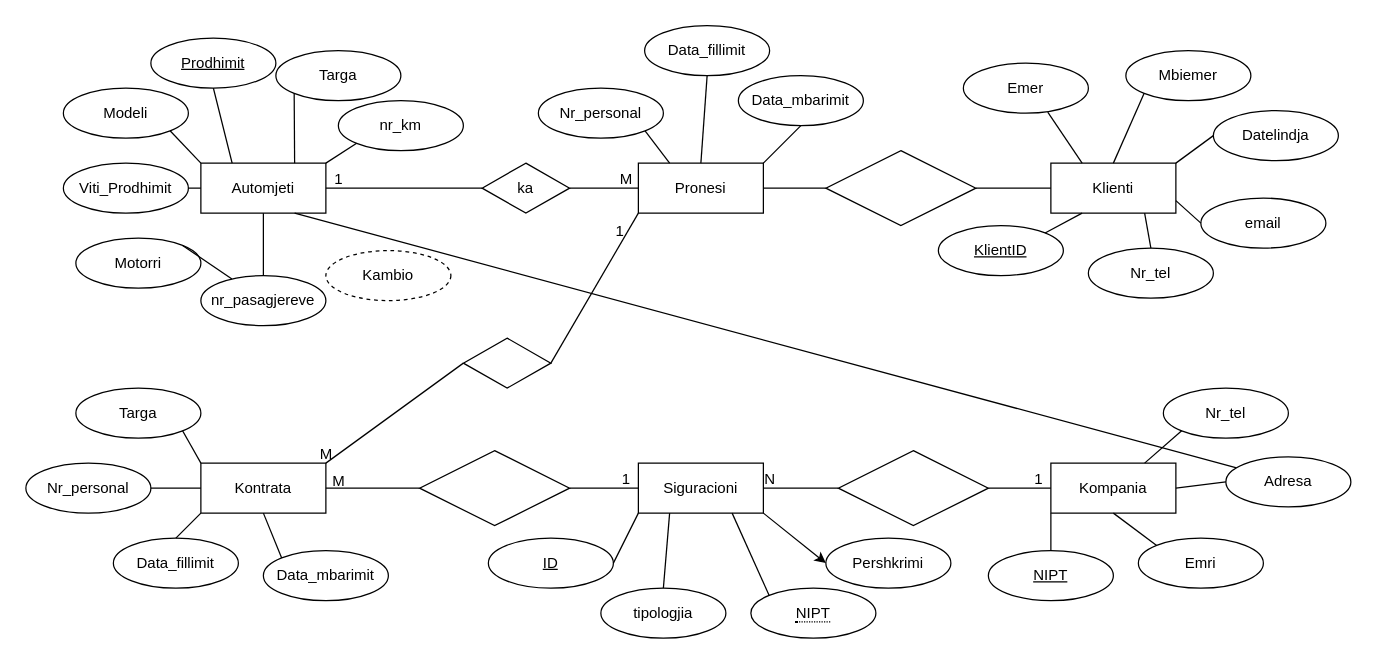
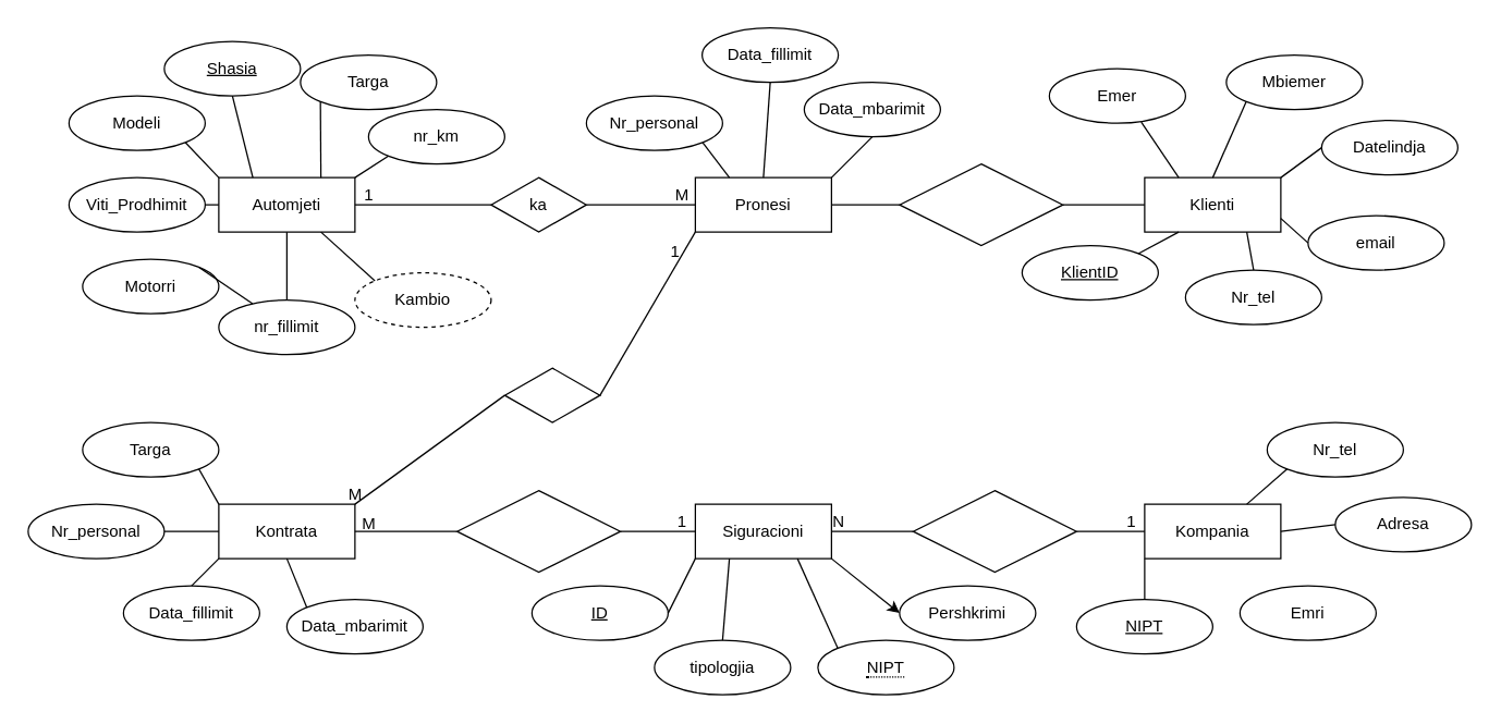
  <mxCell id="0" />
  <mxCell id="1" parent="0" />
  <mxCell id="2" value="Pronesi" style="whiteSpace=wrap;html=1;align=center;" vertex="1" parent="1"><mxGeometry x="510" y="130" width="100" height="40" as="geometry" /></mxCell>
  <mxCell id="3" value="Automjeti" style="whiteSpace=wrap;html=1;align=center;" vertex="1" parent="1"><mxGeometry x="160" y="130" width="100" height="40" as="geometry" /></mxCell>
  <mxCell id="4" value="Klienti" style="whiteSpace=wrap;html=1;align=center;" vertex="1" parent="1"><mxGeometry x="840" y="130" width="100" height="40" as="geometry" /></mxCell>
  <mxCell id="5" value="Siguracioni" style="whiteSpace=wrap;html=1;align=center;" vertex="1" parent="1"><mxGeometry x="510" y="370" width="100" height="40" as="geometry" /></mxCell>
  <mxCell id="6" value="Kontrata" style="whiteSpace=wrap;html=1;align=center;" vertex="1" parent="1"><mxGeometry x="160" y="370" width="100" height="40" as="geometry" /></mxCell>
  <mxCell id="7" value="Kompania" style="whiteSpace=wrap;html=1;align=center;" vertex="1" parent="1"><mxGeometry x="840" y="370" width="100" height="40" as="geometry" /></mxCell>
- <mxCell id="8" value="Prodhimit" style="ellipse;whiteSpace=wrap;html=1;align=center;fontStyle=4;" vertex="1" parent="1"><mxGeometry y="30" width="100" height="40" as="geometry" x="120" /></mxCell>
+ <mxCell id="8" value="Shasia" style="ellipse;whiteSpace=wrap;html=1;align=center;fontStyle=4;" vertex="1" parent="1"><mxGeometry y="30" width="100" height="40" as="geometry" x="120" /></mxCell>
  <mxCell id="9" value="Targa" style="ellipse;whiteSpace=wrap;html=1;align=center;" vertex="1" parent="1"><mxGeometry x="220" y="40" width="100" height="40" as="geometry" /></mxCell>
  <mxCell id="10" value="Nr_personal" style="ellipse;whiteSpace=wrap;html=1;align=center;" vertex="1" parent="1"><mxGeometry x="20" y="370" width="100" height="40" as="geometry" /></mxCell>
  <mxCell id="11" value="Targa" style="ellipse;whiteSpace=wrap;html=1;align=center;" vertex="1" parent="1"><mxGeometry x="60" y="310" width="100" height="40" as="geometry" /></mxCell>
  <mxCell id="12" value="nr_km" style="ellipse;whiteSpace=wrap;html=1;align=center;" vertex="1" parent="1"><mxGeometry x="270" y="80" width="100" height="40" as="geometry" /></mxCell>
  <mxCell id="13" value="Kambio" style="ellipse;whiteSpace=wrap;html=1;align=center;dashed=1;" vertex="1" parent="1"><mxGeometry x="260" y="200" width="100" height="40" as="geometry" /></mxCell>
  <mxCell id="14" value="Motorri" style="ellipse;whiteSpace=wrap;html=1;align=center;" vertex="1" parent="1"><mxGeometry x="60" y="190" width="100" height="40" as="geometry" /></mxCell>
- <mxCell id="15" value="nr_pasagjereve" style="ellipse;whiteSpace=wrap;html=1;align=center;" vertex="1" parent="1"><mxGeometry x="160" y="220" width="100" height="40" as="geometry" /></mxCell>
+ <mxCell id="15" value="nr_fillimit" style="ellipse;whiteSpace=wrap;html=1;align=center;" vertex="1" parent="1"><mxGeometry x="160" y="220" width="100" height="40" as="geometry" /></mxCell>
  <mxCell id="16" value="Viti_Prodhimit" style="ellipse;whiteSpace=wrap;html=1;align=center;" vertex="1" parent="1"><mxGeometry x="50" y="130" width="100" height="40" as="geometry" /></mxCell>
  <mxCell id="17" value="Modeli" style="ellipse;whiteSpace=wrap;html=1;align=center;" vertex="1" parent="1"><mxGeometry x="50" y="70" width="100" height="40" as="geometry" /></mxCell>
- <mxCell id="18" value="ka" style="shape=rhombus;perimeter=rhombusPerimeter;whiteSpace=wrap;html=1;align=center;" vertex="1" parent="1"><mxGeometry x="385" y="130" width="70" height="40" as="geometry" /></mxCell>
+ <mxCell id="18" value="ka" style="shape=rhombus;perimeter=rhombusPerimeter;whiteSpace=wrap;html=1;align=center;" vertex="1" parent="1"><mxGeometry x="360" y="130" width="70" height="40" as="geometry" /></mxCell>
  <mxCell id="19" value="" style="endArrow=none;html=1;rounded=0;exitX=1;exitY=0.5;exitDx=0;exitDy=0;entryX=0;entryY=0.5;entryDx=0;entryDy=0;" edge="1" parent="1" source="3" target="18"><mxGeometry relative="1" as="geometry"><mxPoint x="290" y="150" as="sourcePoint" /><mxPoint x="370" y="150" as="targetPoint" /></mxGeometry></mxCell>
  <mxCell id="20" value="" style="endArrow=none;html=1;rounded=0;exitX=1;exitY=0.5;exitDx=0;exitDy=0;entryX=0;entryY=0.5;entryDx=0;entryDy=0;" edge="1" parent="1" source="18" target="2"><mxGeometry relative="1" as="geometry"><mxPoint x="430" y="160" as="sourcePoint" /><mxPoint x="590" y="160" as="targetPoint" /></mxGeometry></mxCell>
  <mxCell id="21" value="1" style="text;html=1;align=center;verticalAlign=middle;resizable=0;points=[];autosize=1;strokeColor=none;fillColor=none;" vertex="1" parent="1"><mxGeometry x="255" y="128" width="30" height="30" as="geometry" /></mxCell>
  <mxCell id="22" value="M" style="text;html=1;align=center;verticalAlign=middle;resizable=0;points=[];autosize=1;strokeColor=none;fillColor=none;" vertex="1" parent="1"><mxGeometry x="485" y="128" width="30" height="30" as="geometry" /></mxCell>
  <mxCell id="23" value="" style="endArrow=none;html=1;rounded=0;exitX=0.5;exitY=1;exitDx=0;exitDy=0;entryX=0.25;entryY=0;entryDx=0;entryDy=0;" edge="1" parent="1" source="8" target="3"><mxGeometry relative="1" as="geometry"><mxPoint x="190" y="100" as="sourcePoint" /><mxPoint x="350" y="100" as="targetPoint" /></mxGeometry></mxCell>
  <mxCell id="24" value="" style="endArrow=none;html=1;rounded=0;exitX=1;exitY=0;exitDx=0;exitDy=0;entryX=0;entryY=1;entryDx=0;entryDy=0;" edge="1" parent="1" source="3" target="12"><mxGeometry relative="1" as="geometry"><mxPoint x="250" y="110" as="sourcePoint" /><mxPoint x="410" y="110" as="targetPoint" /></mxGeometry></mxCell>
  <mxCell id="25" value="" style="endArrow=none;html=1;rounded=0;exitX=0.75;exitY=0;exitDx=0;exitDy=0;entryX=0;entryY=1;entryDx=0;entryDy=0;" edge="1" parent="1" source="3" target="9"><mxGeometry relative="1" as="geometry"><mxPoint x="240" y="110" as="sourcePoint" /><mxPoint x="400" y="110" as="targetPoint" /></mxGeometry></mxCell>
  <mxCell id="26" value="" style="endArrow=none;html=1;rounded=0;exitX=1;exitY=1;exitDx=0;exitDy=0;entryX=0;entryY=0;entryDx=0;entryDy=0;" edge="1" parent="1" source="17" target="3"><mxGeometry relative="1" as="geometry"><mxPoint x="190" y="110" as="sourcePoint" /><mxPoint x="350" y="110" as="targetPoint" /></mxGeometry></mxCell>
  <mxCell id="27" value="" style="endArrow=none;html=1;rounded=0;exitX=1;exitY=0.5;exitDx=0;exitDy=0;entryX=0;entryY=0.5;entryDx=0;entryDy=0;" edge="1" parent="1" source="16" target="3"><mxGeometry relative="1" as="geometry"><mxPoint x="200" y="200" as="sourcePoint" /><mxPoint x="360" y="200" as="targetPoint" /></mxGeometry></mxCell>
  <mxCell id="28" value="" style="endArrow=none;html=1;rounded=0;exitX=1;exitY=0;exitDx=0;exitDy=0;" edge="1" parent="1" source="14" target="15"><mxGeometry relative="1" as="geometry"><mxPoint x="200" y="200" as="sourcePoint" /><mxPoint x="360" y="200" as="targetPoint" /></mxGeometry></mxCell>
  <mxCell id="29" value="" style="endArrow=none;html=1;rounded=0;exitX=0.5;exitY=0;exitDx=0;exitDy=0;entryX=0.5;entryY=1;entryDx=0;entryDy=0;" edge="1" parent="1" source="15" target="3"><mxGeometry relative="1" as="geometry"><mxPoint x="210" y="200" as="sourcePoint" /><mxPoint x="370" y="200" as="targetPoint" /></mxGeometry></mxCell>
- <mxCell id="30" value="" style="endArrow=none;html=1;rounded=0;exitX=0.75;exitY=1;exitDx=0;exitDy=0;" edge="1" parent="1" source="3" target="64"><mxGeometry relative="1" as="geometry"><mxPoint x="260" y="190" as="sourcePoint" /><mxPoint x="420" y="190" as="targetPoint" /></mxGeometry></mxCell>
+ <mxCell id="30" value="" style="endArrow=none;html=1;rounded=0;exitX=0.75;exitY=1;exitDx=0;exitDy=0;entryX=0;entryY=0;entryDx=0;entryDy=0;" edge="1" parent="1" source="3" target="13"><mxGeometry relative="1" as="geometry"><mxPoint x="260" y="190" as="sourcePoint" /><mxPoint x="420" y="190" as="targetPoint" /></mxGeometry></mxCell>
  <mxCell id="31" value="Data_fillimit" style="ellipse;whiteSpace=wrap;html=1;align=center;" vertex="1" parent="1"><mxGeometry x="90" y="430" width="100" height="40" as="geometry" /></mxCell>
  <mxCell id="32" value="Data_mbarimit" style="ellipse;whiteSpace=wrap;html=1;align=center;" vertex="1" parent="1"><mxGeometry x="210" y="440" width="100" height="40" as="geometry" /></mxCell>
  <mxCell id="33" value="" style="shape=rhombus;perimeter=rhombusPerimeter;whiteSpace=wrap;html=1;align=center;" vertex="1" parent="1"><mxGeometry x="370" y="270" width="70" height="40" as="geometry" /></mxCell>
  <mxCell id="34" value="" style="endArrow=none;html=1;rounded=0;exitX=1;exitY=0;exitDx=0;exitDy=0;entryX=0;entryY=0.5;entryDx=0;entryDy=0;" edge="1" parent="1" source="6" target="33"><mxGeometry relative="1" as="geometry"><mxPoint x="310" y="340" as="sourcePoint" /><mxPoint x="470" y="340" as="targetPoint" /></mxGeometry></mxCell>
  <mxCell id="35" value="" style="endArrow=none;html=1;rounded=0;exitX=1;exitY=0.5;exitDx=0;exitDy=0;entryX=0;entryY=1;entryDx=0;entryDy=0;" edge="1" parent="1" source="33" target="2"><mxGeometry relative="1" as="geometry"><mxPoint x="530" y="280" as="sourcePoint" /><mxPoint x="690" y="280" as="targetPoint" /></mxGeometry></mxCell>
  <mxCell id="36" value="" style="endArrow=none;html=1;rounded=0;exitX=1;exitY=1;exitDx=0;exitDy=0;entryX=0;entryY=0;entryDx=0;entryDy=0;" edge="1" parent="1" source="11" target="6"><mxGeometry relative="1" as="geometry"><mxPoint x="190" y="320" as="sourcePoint" /><mxPoint x="350" y="320" as="targetPoint" /></mxGeometry></mxCell>
  <mxCell id="37" value="" style="endArrow=none;html=1;rounded=0;exitX=1;exitY=0.5;exitDx=0;exitDy=0;entryX=0;entryY=0.5;entryDx=0;entryDy=0;" edge="1" parent="1" source="10" target="6"><mxGeometry relative="1" as="geometry"><mxPoint x="150" y="410" as="sourcePoint" /><mxPoint x="310" y="410" as="targetPoint" /></mxGeometry></mxCell>
  <mxCell id="38" value="" style="endArrow=none;html=1;rounded=0;exitX=0.5;exitY=0;exitDx=0;exitDy=0;entryX=0;entryY=1;entryDx=0;entryDy=0;" edge="1" parent="1" source="31" target="6"><mxGeometry relative="1" as="geometry"><mxPoint x="200" y="450" as="sourcePoint" /><mxPoint x="360" y="450" as="targetPoint" /></mxGeometry></mxCell>
  <mxCell id="39" value="" style="endArrow=none;html=1;rounded=0;exitX=0.5;exitY=1;exitDx=0;exitDy=0;entryX=0;entryY=0;entryDx=0;entryDy=0;" edge="1" parent="1" source="6" target="32"><mxGeometry relative="1" as="geometry"><mxPoint x="300" y="420" as="sourcePoint" /><mxPoint x="460" y="420" as="targetPoint" /></mxGeometry></mxCell>
  <mxCell id="40" value="M" style="text;html=1;align=center;verticalAlign=middle;resizable=0;points=[];autosize=1;strokeColor=none;fillColor=none;" vertex="1" parent="1"><mxGeometry x="245" y="348" width="30" height="30" as="geometry" /></mxCell>
  <mxCell id="41" value="1" style="text;html=1;align=center;verticalAlign=middle;resizable=0;points=[];autosize=1;strokeColor=none;fillColor=none;" vertex="1" parent="1"><mxGeometry x="480" y="170" width="30" height="30" as="geometry" /></mxCell>
  <mxCell id="42" value="" style="shape=rhombus;perimeter=rhombusPerimeter;whiteSpace=wrap;html=1;align=center;" vertex="1" parent="1"><mxGeometry x="335" y="360" width="120" height="60" as="geometry" /></mxCell>
  <mxCell id="43" value="" style="endArrow=none;html=1;rounded=0;exitX=1;exitY=0.5;exitDx=0;exitDy=0;entryX=0;entryY=0.5;entryDx=0;entryDy=0;" edge="1" parent="1" source="42" target="5"><mxGeometry relative="1" as="geometry"><mxPoint x="480" y="380" as="sourcePoint" /><mxPoint x="640" y="380" as="targetPoint" /></mxGeometry></mxCell>
  <mxCell id="44" value="" style="endArrow=none;html=1;rounded=0;exitX=1;exitY=0.5;exitDx=0;exitDy=0;entryX=0;entryY=0.5;entryDx=0;entryDy=0;" edge="1" parent="1" source="6" target="42"><mxGeometry relative="1" as="geometry"><mxPoint x="290" y="410" as="sourcePoint" /><mxPoint x="450" y="410" as="targetPoint" /></mxGeometry></mxCell>
  <mxCell id="45" value="M" style="text;html=1;align=center;verticalAlign=middle;resizable=0;points=[];autosize=1;strokeColor=none;fillColor=none;" vertex="1" parent="1"><mxGeometry x="255" y="370" width="30" height="30" as="geometry" /></mxCell>
  <mxCell id="46" value="1" style="text;html=1;align=center;verticalAlign=middle;resizable=0;points=[];autosize=1;strokeColor=none;fillColor=none;" vertex="1" parent="1"><mxGeometry x="485" y="368" width="30" height="30" as="geometry" /></mxCell>
  <mxCell id="47" value="tipologjia" style="ellipse;whiteSpace=wrap;html=1;align=center;" vertex="1" parent="1"><mxGeometry x="480" y="470" width="100" height="40" as="geometry" /></mxCell>
  <mxCell id="48" value="ID" style="ellipse;whiteSpace=wrap;html=1;align=center;fontStyle=4;" vertex="1" parent="1"><mxGeometry x="390" y="430" width="100" height="40" as="geometry" /></mxCell>
  <mxCell id="49" value="&lt;span style=&quot;border-bottom: 1px dotted&quot;&gt;NIPT&lt;/span&gt;" style="ellipse;whiteSpace=wrap;html=1;align=center;" vertex="1" parent="1"><mxGeometry x="600" y="470" width="100" height="40" as="geometry" /></mxCell>
  <mxCell id="50" value="Pershkrimi" style="ellipse;whiteSpace=wrap;html=1;align=center;" vertex="1" parent="1"><mxGeometry x="660" y="430" width="100" height="40" as="geometry" /></mxCell>
  <mxCell id="51" value="" style="shape=rhombus;perimeter=rhombusPerimeter;whiteSpace=wrap;html=1;align=center;" vertex="1" parent="1"><mxGeometry x="670" y="360" width="120" height="60" as="geometry" /></mxCell>
  <mxCell id="52" value="" style="endArrow=none;html=1;rounded=0;exitX=1;exitY=0.5;exitDx=0;exitDy=0;entryX=0;entryY=0.5;entryDx=0;entryDy=0;" edge="1" parent="1" source="5" target="51"><mxGeometry relative="1" as="geometry"><mxPoint x="640" y="400" as="sourcePoint" /><mxPoint x="800" y="400" as="targetPoint" /></mxGeometry></mxCell>
  <mxCell id="53" value="" style="endArrow=none;html=1;rounded=0;exitX=1;exitY=0.5;exitDx=0;exitDy=0;entryX=0;entryY=0.5;entryDx=0;entryDy=0;" edge="1" parent="1" source="51" target="7"><mxGeometry relative="1" as="geometry"><mxPoint x="860" y="440" as="sourcePoint" /><mxPoint x="1020" y="440" as="targetPoint" /></mxGeometry></mxCell>
  <mxCell id="54" value="N" style="text;html=1;align=center;verticalAlign=middle;resizable=0;points=[];autosize=1;strokeColor=none;fillColor=none;" vertex="1" parent="1"><mxGeometry x="600" y="368" width="30" height="30" as="geometry" /></mxCell>
  <mxCell id="55" value="1" style="text;html=1;align=center;verticalAlign=middle;resizable=0;points=[];autosize=1;strokeColor=none;fillColor=none;" vertex="1" parent="1"><mxGeometry x="815" y="368" width="30" height="30" as="geometry" /></mxCell>
  <mxCell id="56" value="" style="shape=rhombus;perimeter=rhombusPerimeter;whiteSpace=wrap;html=1;align=center;" vertex="1" parent="1"><mxGeometry x="660" y="120" width="120" height="60" as="geometry" /></mxCell>
  <mxCell id="57" value="" style="endArrow=none;html=1;rounded=0;exitX=1;exitY=0.5;exitDx=0;exitDy=0;entryX=0;entryY=0.5;entryDx=0;entryDy=0;" edge="1" parent="1" source="2" target="56"><mxGeometry relative="1" as="geometry"><mxPoint x="610" y="180" as="sourcePoint" /><mxPoint x="770" y="180" as="targetPoint" /></mxGeometry></mxCell>
  <mxCell id="58" value="" style="endArrow=none;html=1;rounded=0;exitX=1;exitY=0.5;exitDx=0;exitDy=0;entryX=0;entryY=0.5;entryDx=0;entryDy=0;" edge="1" parent="1" source="56" target="4"><mxGeometry relative="1" as="geometry"><mxPoint x="810" y="170" as="sourcePoint" /><mxPoint x="970" y="170" as="targetPoint" /></mxGeometry></mxCell>
  <mxCell id="59" value="" style="endArrow=none;html=1;rounded=0;exitX=1;exitY=0.5;exitDx=0;exitDy=0;entryX=0;entryY=1;entryDx=0;entryDy=0;" edge="1" parent="1" source="48" target="5"><mxGeometry relative="1" as="geometry"><mxPoint x="530" y="450" as="sourcePoint" /><mxPoint x="690" y="450" as="targetPoint" /></mxGeometry></mxCell>
  <mxCell id="60" value="" style="endArrow=none;html=1;rounded=0;exitX=0.5;exitY=0;exitDx=0;exitDy=0;entryX=0.25;entryY=1;entryDx=0;entryDy=0;" edge="1" parent="1" source="47" target="5"><mxGeometry relative="1" as="geometry"><mxPoint x="530" y="440" as="sourcePoint" /><mxPoint x="690" y="440" as="targetPoint" /></mxGeometry></mxCell>
  <mxCell id="61" value="" style="endArrow=none;html=1;rounded=0;exitX=0;exitY=0;exitDx=0;exitDy=0;entryX=0.75;entryY=1;entryDx=0;entryDy=0;" edge="1" parent="1" source="49" target="5"><mxGeometry relative="1" as="geometry"><mxPoint x="600" y="470" as="sourcePoint" /><mxPoint x="760" y="470" as="targetPoint" /></mxGeometry></mxCell>
  <mxCell id="62" value="" style="endArrow=classic;html=1;rounded=0;exitX=1;exitY=1;exitDx=0;exitDy=0;entryX=0;entryY=0.5;entryDx=0;entryDy=0;" edge="1" parent="1" source="5" target="50"><mxGeometry relative="1" as="geometry"><mxPoint x="630" y="430" as="sourcePoint" /><mxPoint x="790" y="430" as="targetPoint" /></mxGeometry></mxCell>
  <mxCell id="63" value="NIPT" style="ellipse;whiteSpace=wrap;html=1;align=center;fontStyle=4;" vertex="1" parent="1"><mxGeometry x="790" y="440" width="100" height="40" as="geometry" /></mxCell>
  <mxCell id="64" value="Adresa" style="ellipse;whiteSpace=wrap;html=1;align=center;" vertex="1" parent="1"><mxGeometry x="980" y="365" width="100" height="40" as="geometry" /></mxCell>
  <mxCell id="65" value="Nr_tel" style="ellipse;whiteSpace=wrap;html=1;align=center;" vertex="1" parent="1"><mxGeometry x="930" y="310" width="100" height="40" as="geometry" /></mxCell>
  <mxCell id="66" value="Emri" style="ellipse;whiteSpace=wrap;html=1;align=center;" vertex="1" parent="1"><mxGeometry x="910" y="430" width="100" height="40" as="geometry" /></mxCell>
  <mxCell id="67" value="" style="endArrow=none;html=1;rounded=0;exitX=0.5;exitY=0;exitDx=0;exitDy=0;entryX=0;entryY=1;entryDx=0;entryDy=0;" edge="1" parent="1" source="63" target="7"><mxGeometry relative="1" as="geometry"><mxPoint x="890" y="500" as="sourcePoint" /><mxPoint x="1050" y="500" as="targetPoint" /></mxGeometry></mxCell>
- <mxCell id="68" value="" style="endArrow=none;html=1;rounded=0;exitX=0;exitY=0;exitDx=0;exitDy=0;entryX=0.5;entryY=1;entryDx=0;entryDy=0;" edge="1" parent="1" source="66" target="7"><mxGeometry relative="1" as="geometry"><mxPoint x="920" y="460" as="sourcePoint" /><mxPoint x="1080" y="460" as="targetPoint" /></mxGeometry></mxCell>
  <mxCell id="69" value="" style="endArrow=none;html=1;rounded=0;exitX=1;exitY=0.5;exitDx=0;exitDy=0;entryX=0;entryY=0.5;entryDx=0;entryDy=0;" edge="1" parent="1" source="7" target="64"><mxGeometry relative="1" as="geometry"><mxPoint x="960" y="410" as="sourcePoint" /><mxPoint x="1120" y="410" as="targetPoint" /></mxGeometry></mxCell>
  <mxCell id="70" value="" style="endArrow=none;html=1;rounded=0;exitX=0.75;exitY=0;exitDx=0;exitDy=0;entryX=0;entryY=1;entryDx=0;entryDy=0;" edge="1" parent="1" source="7" target="65"><mxGeometry relative="1" as="geometry"><mxPoint x="890" y="350" as="sourcePoint" /><mxPoint x="1050" y="350" as="targetPoint" /></mxGeometry></mxCell>
  <mxCell id="71" value="Emer" style="ellipse;whiteSpace=wrap;html=1;align=center;" vertex="1" parent="1"><mxGeometry x="770" y="50" width="100" height="40" as="geometry" /></mxCell>
  <mxCell id="72" value="Data_mbarimit" style="ellipse;whiteSpace=wrap;html=1;align=center;" vertex="1" parent="1"><mxGeometry x="590" y="60" width="100" height="40" as="geometry" /></mxCell>
  <mxCell id="73" value="Data_fillimit" style="ellipse;whiteSpace=wrap;html=1;align=center;" vertex="1" parent="1"><mxGeometry x="515" y="20" width="100" height="40" as="geometry" /></mxCell>
  <mxCell id="74" value="Nr_personal" style="ellipse;whiteSpace=wrap;html=1;align=center;" vertex="1" parent="1"><mxGeometry x="430" y="70" width="100" height="40" as="geometry" /></mxCell>
  <mxCell id="75" value="" style="endArrow=none;html=1;rounded=0;exitX=1;exitY=1;exitDx=0;exitDy=0;entryX=0.25;entryY=0;entryDx=0;entryDy=0;" edge="1" parent="1" source="74" target="2"><mxGeometry relative="1" as="geometry"><mxPoint x="530" y="120" as="sourcePoint" /><mxPoint x="690" y="120" as="targetPoint" /></mxGeometry></mxCell>
  <mxCell id="76" value="" style="endArrow=none;html=1;rounded=0;exitX=0.5;exitY=0;exitDx=0;exitDy=0;entryX=0.5;entryY=1;entryDx=0;entryDy=0;" edge="1" parent="1" source="2" target="73"><mxGeometry relative="1" as="geometry"><mxPoint x="550" y="120" as="sourcePoint" /><mxPoint x="710" y="120" as="targetPoint" /></mxGeometry></mxCell>
  <mxCell id="77" value="" style="endArrow=none;html=1;rounded=0;exitX=1;exitY=0;exitDx=0;exitDy=0;entryX=0.5;entryY=1;entryDx=0;entryDy=0;" edge="1" parent="1" source="2" target="72"><mxGeometry relative="1" as="geometry"><mxPoint x="610" y="110" as="sourcePoint" /><mxPoint x="770" y="110" as="targetPoint" /></mxGeometry></mxCell>
  <mxCell id="78" value="KlientID" style="ellipse;whiteSpace=wrap;html=1;align=center;fontStyle=4;" vertex="1" parent="1"><mxGeometry x="750" y="180" width="100" height="40" as="geometry" /></mxCell>
  <mxCell id="79" value="Nr_tel" style="ellipse;whiteSpace=wrap;html=1;align=center;" vertex="1" parent="1"><mxGeometry x="870" y="198" width="100" height="40" as="geometry" /></mxCell>
  <mxCell id="80" value="email" style="ellipse;whiteSpace=wrap;html=1;align=center;" vertex="1" parent="1"><mxGeometry x="960" y="158" width="100" height="40" as="geometry" /></mxCell>
  <mxCell id="81" value="Datelindja" style="ellipse;whiteSpace=wrap;html=1;align=center;" vertex="1" parent="1"><mxGeometry x="970" y="88" width="100" height="40" as="geometry" /></mxCell>
  <mxCell id="82" value="Mbiemer" style="ellipse;whiteSpace=wrap;html=1;align=center;" vertex="1" parent="1"><mxGeometry x="900" y="40" width="100" height="40" as="geometry" /></mxCell>
  <mxCell id="83" value="" style="endArrow=none;html=1;rounded=0;exitX=0.675;exitY=0.981;exitDx=0;exitDy=0;exitPerimeter=0;entryX=0.25;entryY=0;entryDx=0;entryDy=0;" edge="1" parent="1" source="71" target="4"><mxGeometry relative="1" as="geometry"><mxPoint x="800" y="110" as="sourcePoint" /><mxPoint x="960" y="110" as="targetPoint" /></mxGeometry></mxCell>
  <mxCell id="84" value="" style="endArrow=none;html=1;rounded=0;exitX=0.5;exitY=0;exitDx=0;exitDy=0;entryX=0;entryY=1;entryDx=0;entryDy=0;" edge="1" parent="1" source="4" target="82"><mxGeometry relative="1" as="geometry"><mxPoint x="910" y="110" as="sourcePoint" /><mxPoint x="1070" y="110" as="targetPoint" /></mxGeometry></mxCell>
  <mxCell id="85" value="" style="endArrow=none;html=1;rounded=0;exitX=1;exitY=0;exitDx=0;exitDy=0;entryX=0;entryY=0.5;entryDx=0;entryDy=0;" edge="1" parent="1" source="4" target="81"><mxGeometry relative="1" as="geometry"><mxPoint x="930" y="120" as="sourcePoint" /><mxPoint x="1090" y="120" as="targetPoint" /></mxGeometry></mxCell>
  <mxCell id="86" value="" style="endArrow=none;html=1;rounded=0;exitX=1;exitY=0.75;exitDx=0;exitDy=0;entryX=0;entryY=0.5;entryDx=0;entryDy=0;" edge="1" parent="1" source="4" target="80"><mxGeometry relative="1" as="geometry"><mxPoint x="960" y="160" as="sourcePoint" /><mxPoint x="1120" y="160" as="targetPoint" /></mxGeometry></mxCell>
  <mxCell id="87" value="" style="endArrow=none;html=1;rounded=0;exitX=0.75;exitY=1;exitDx=0;exitDy=0;entryX=0.5;entryY=0;entryDx=0;entryDy=0;" edge="1" parent="1" source="4" target="79"><mxGeometry relative="1" as="geometry"><mxPoint x="860" y="200" as="sourcePoint" /><mxPoint x="1020" y="200" as="targetPoint" /></mxGeometry></mxCell>
  <mxCell id="88" value="" style="endArrow=none;html=1;rounded=0;exitX=1;exitY=0;exitDx=0;exitDy=0;entryX=0.25;entryY=1;entryDx=0;entryDy=0;" edge="1" parent="1" source="78" target="4"><mxGeometry relative="1" as="geometry"><mxPoint x="850" y="190" as="sourcePoint" /><mxPoint x="1010" y="190" as="targetPoint" /></mxGeometry></mxCell>
